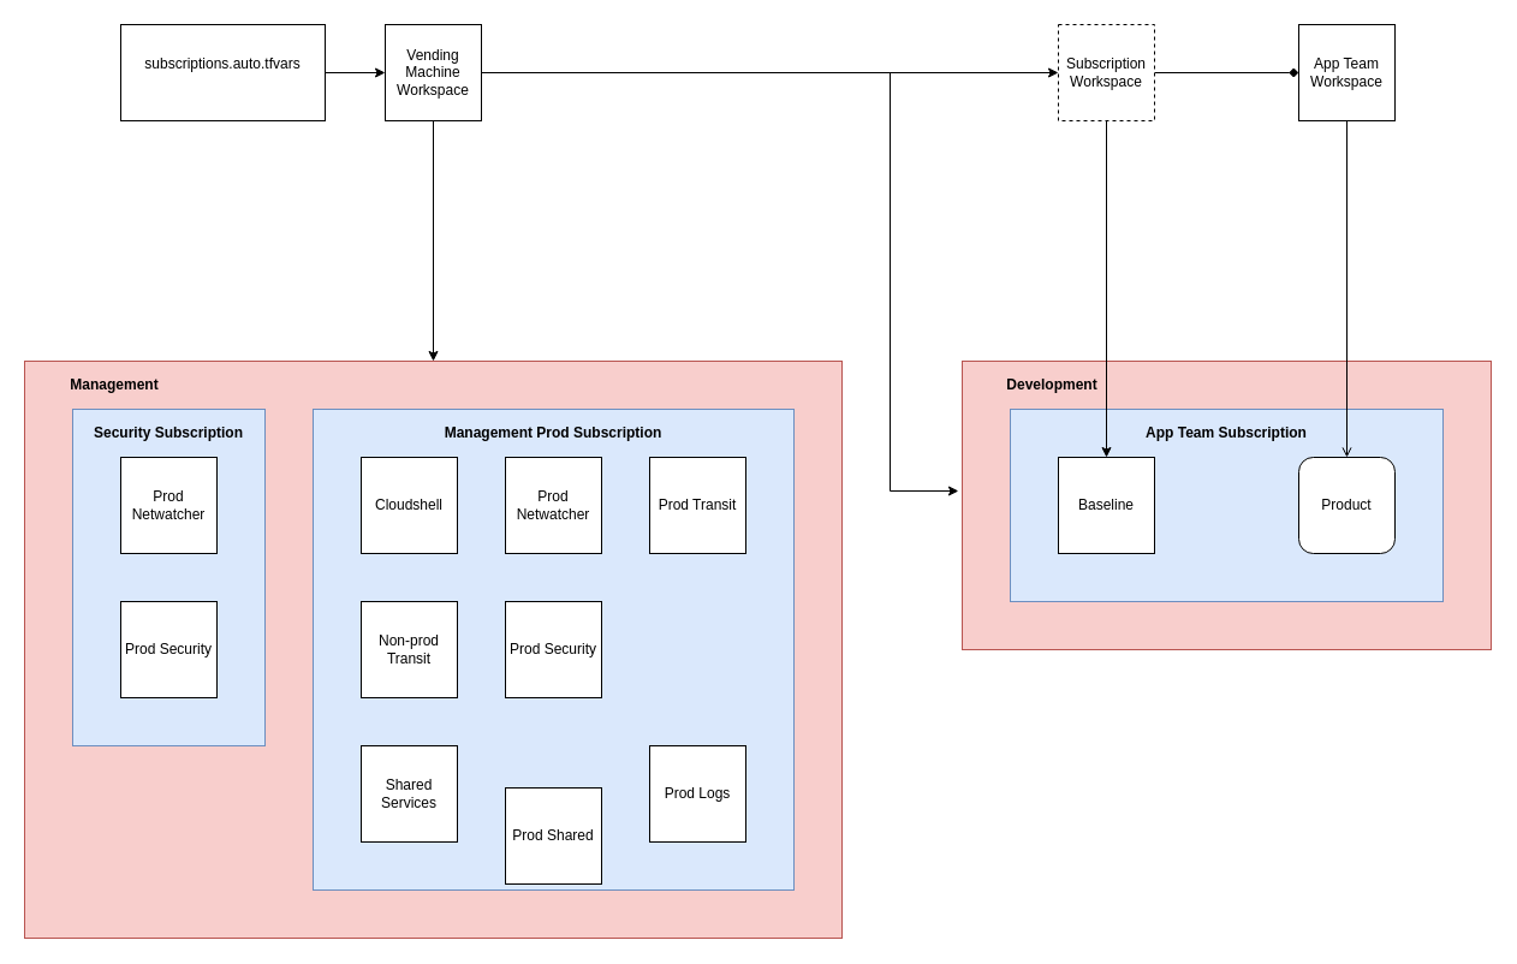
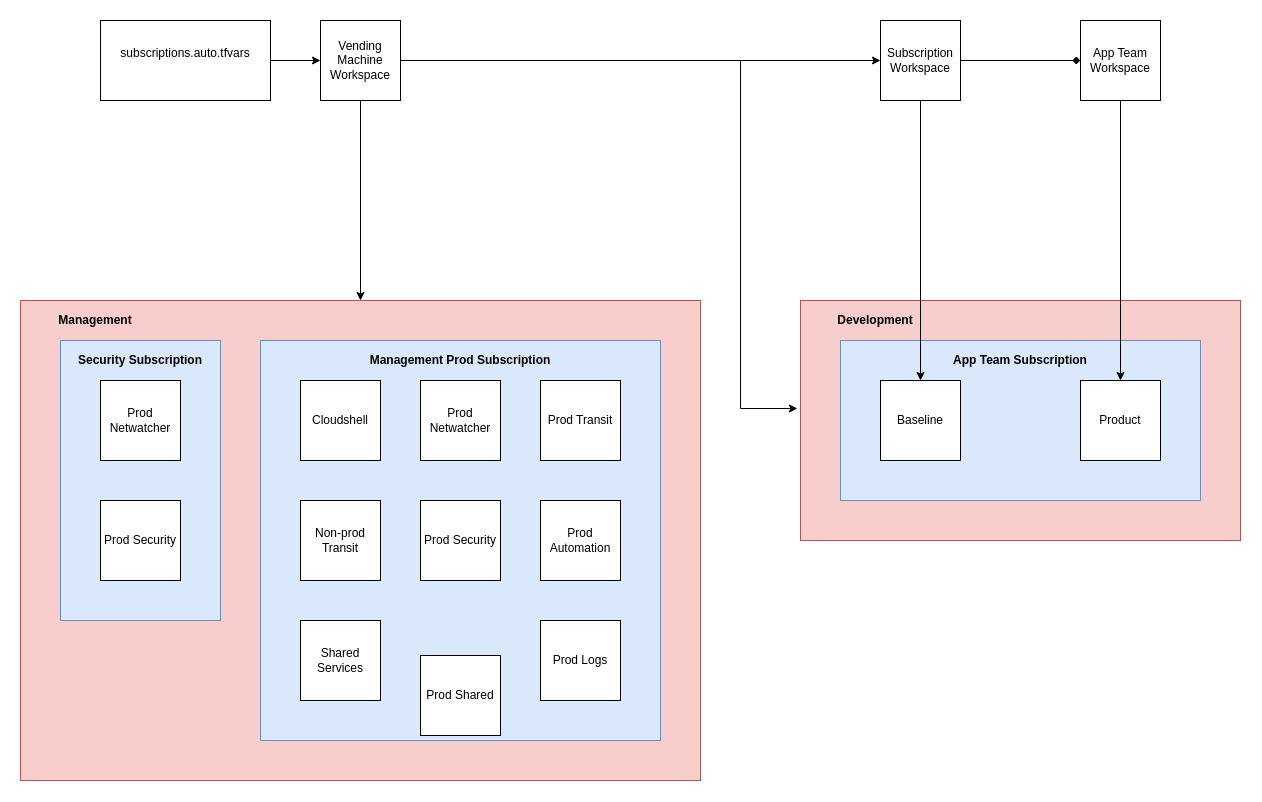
  <mxCell id="0" />
  <mxCell id="1" parent="0" />
  <mxCell id="2" style="edgeStyle=orthogonalEdgeStyle;rounded=0;orthogonalLoop=1;jettySize=auto;html=1;" edge="1" parent="1" source="4" target="10"><mxGeometry relative="1" as="geometry" /></mxCell>
  <mxCell id="3" style="edgeStyle=orthogonalEdgeStyle;rounded=0;orthogonalLoop=1;jettySize=auto;html=1;entryX=-0.007;entryY=0.45;entryDx=0;entryDy=0;entryPerimeter=0;" edge="1" parent="1" source="4" target="30"><mxGeometry relative="1" as="geometry"><Array as="points"><mxPoint x="740" y="60" /><mxPoint x="740" y="408" /></Array></mxGeometry></mxCell>
  <mxCell id="4" value="&lt;div&gt;Vending&lt;/div&gt;&lt;div&gt;Machine&lt;/div&gt;&lt;div&gt;Workspace&lt;/div&gt;" style="whiteSpace=wrap;html=1;aspect=fixed;" parent="1" vertex="1"><mxGeometry x="320" y="20" width="80" height="80" as="geometry" /></mxCell>
  <mxCell id="5" style="edgeStyle=orthogonalEdgeStyle;rounded=0;orthogonalLoop=1;jettySize=auto;html=1;endArrow=diamond;" edge="1" parent="1" source="6" target="28"><mxGeometry relative="1" as="geometry" /></mxCell>
- <mxCell id="6" value="Subscription Workspace" style="whiteSpace=wrap;html=1;aspect=fixed;dashed=1;" parent="1" vertex="1"><mxGeometry x="880" y="20" width="80" height="80" as="geometry" /></mxCell>
+ <mxCell id="6" value="Subscription Workspace" style="whiteSpace=wrap;html=1;aspect=fixed;" parent="1" vertex="1"><mxGeometry x="880" y="20" width="80" height="80" as="geometry" /></mxCell>
  <mxCell id="7" style="edgeStyle=orthogonalEdgeStyle;rounded=0;orthogonalLoop=1;jettySize=auto;html=1;exitX=1;exitY=0.5;exitDx=0;exitDy=0;entryX=0;entryY=0.5;entryDx=0;entryDy=0;" parent="1" source="8" target="4" edge="1"><mxGeometry relative="1" as="geometry" /></mxCell>
  <mxCell id="8" value="&#10;&lt;div&gt;subscriptions.auto.tfvars&lt;/div&gt;&#10;&#10;" style="rounded=0;whiteSpace=wrap;html=1;" parent="1" vertex="1"><mxGeometry x="100" y="20" width="170" height="80" as="geometry" /></mxCell>
  <mxCell id="9" value="" style="group" vertex="1" connectable="0" parent="1"><mxGeometry x="20" y="300" width="680" height="480" as="geometry" /></mxCell>
  <mxCell id="10" value="" style="rounded=0;whiteSpace=wrap;html=1;fillColor=#f8cecc;strokeColor=#b85450;" vertex="1" parent="9"><mxGeometry width="680" height="480" as="geometry" /></mxCell>
  <mxCell id="11" value="" style="rounded=0;whiteSpace=wrap;html=1;fillColor=#dae8fc;strokeColor=#6c8ebf;" vertex="1" parent="9"><mxGeometry x="40" y="40" width="160" height="280" as="geometry" /></mxCell>
  <mxCell id="12" value="" style="rounded=0;whiteSpace=wrap;html=1;fillColor=#dae8fc;strokeColor=#6c8ebf;" vertex="1" parent="9"><mxGeometry x="240" y="40" width="400" height="400" as="geometry" /></mxCell>
  <mxCell id="13" value="&lt;div&gt;Cloudshell&lt;/div&gt;" style="whiteSpace=wrap;html=1;aspect=fixed;" parent="9" vertex="1"><mxGeometry x="280" y="80" width="80" height="80" as="geometry" /></mxCell>
  <mxCell id="14" value="&lt;div&gt;Non-prod Transit&lt;/div&gt;" style="whiteSpace=wrap;html=1;aspect=fixed;" vertex="1" parent="9"><mxGeometry x="280" y="200" width="80" height="80" as="geometry" /></mxCell>
  <mxCell id="15" value="Prod Netwatcher" style="whiteSpace=wrap;html=1;aspect=fixed;" vertex="1" parent="9"><mxGeometry x="400" y="80" width="80" height="80" as="geometry" /></mxCell>
  <mxCell id="16" value="Prod Security" style="whiteSpace=wrap;html=1;aspect=fixed;" vertex="1" parent="9"><mxGeometry x="400" y="200" width="80" height="80" as="geometry" /></mxCell>
  <mxCell id="17" value="&lt;div&gt;Shared Services&lt;br&gt;&lt;/div&gt;" style="whiteSpace=wrap;html=1;aspect=fixed;" vertex="1" parent="9"><mxGeometry x="280" y="320" width="80" height="80" as="geometry" /></mxCell>
  <mxCell id="18" value="&lt;div&gt;Prod Shared&lt;br&gt;&lt;/div&gt;" style="whiteSpace=wrap;html=1;aspect=fixed;" vertex="1" parent="9"><mxGeometry x="400" y="355" width="80" height="80" as="geometry" /></mxCell>
  <mxCell id="19" value="&lt;div&gt;Prod Transit&lt;br&gt;&lt;/div&gt;" style="whiteSpace=wrap;html=1;aspect=fixed;" vertex="1" parent="9"><mxGeometry x="520" y="80" width="80" height="80" as="geometry" /></mxCell>
  <mxCell id="20" value="&lt;div&gt;Prod Logs&lt;/div&gt;" style="whiteSpace=wrap;html=1;aspect=fixed;" vertex="1" parent="9"><mxGeometry x="520" y="320" width="80" height="80" as="geometry" /></mxCell>
+ <mxCell id="21" value="&lt;div&gt;Prod Automation&lt;br&gt;&lt;/div&gt;" style="whiteSpace=wrap;html=1;aspect=fixed;" vertex="1" parent="9"><mxGeometry x="520" y="200" width="80" height="80" as="geometry" /></mxCell>
  <mxCell id="22" value="Prod Security" style="whiteSpace=wrap;html=1;aspect=fixed;" vertex="1" parent="9"><mxGeometry x="80" y="200" width="80" height="80" as="geometry" /></mxCell>
  <mxCell id="23" value="Prod Netwatcher" style="whiteSpace=wrap;html=1;aspect=fixed;" vertex="1" parent="9"><mxGeometry x="80" y="80" width="80" height="80" as="geometry" /></mxCell>
  <mxCell id="24" value="&lt;div&gt;Management Prod Subscription&lt;/div&gt;" style="text;html=1;strokeColor=none;fillColor=none;align=center;verticalAlign=middle;whiteSpace=wrap;rounded=0;fontStyle=1" vertex="1" parent="9"><mxGeometry x="345" y="50" width="190" height="20" as="geometry" /></mxCell>
  <mxCell id="25" value="Security Subscription" style="text;html=1;strokeColor=none;fillColor=none;align=center;verticalAlign=middle;whiteSpace=wrap;rounded=0;fontStyle=1" vertex="1" parent="9"><mxGeometry x="50" y="50" width="140" height="20" as="geometry" /></mxCell>
  <mxCell id="26" value="Management" style="text;html=1;strokeColor=none;fillColor=none;align=center;verticalAlign=middle;whiteSpace=wrap;rounded=0;fontStyle=1" vertex="1" parent="9"><mxGeometry x="40" y="10" width="70" height="20" as="geometry" /></mxCell>
  <mxCell id="27" value="" style="endArrow=classic;html=1;exitX=1;exitY=0.5;exitDx=0;exitDy=0;entryX=0;entryY=0.5;entryDx=0;entryDy=0;" edge="1" parent="1" source="4" target="6"><mxGeometry width="50" height="50" relative="1" as="geometry"><mxPoint x="380" y="410" as="sourcePoint" /><mxPoint x="430" y="360" as="targetPoint" /></mxGeometry></mxCell>
  <mxCell id="28" value="App Team Workspace" style="whiteSpace=wrap;html=1;aspect=fixed;" vertex="1" parent="1"><mxGeometry x="1080" y="20" width="80" height="80" as="geometry" /></mxCell>
  <mxCell id="29" value="" style="group" vertex="1" connectable="0" parent="1"><mxGeometry x="800" y="300" width="440" height="240" as="geometry" /></mxCell>
  <mxCell id="30" value="" style="rounded=0;whiteSpace=wrap;html=1;fillColor=#f8cecc;strokeColor=#b85450;" vertex="1" parent="29"><mxGeometry width="440" height="240" as="geometry" /></mxCell>
  <mxCell id="31" value="" style="rounded=0;whiteSpace=wrap;html=1;fillColor=#dae8fc;strokeColor=#6c8ebf;" vertex="1" parent="29"><mxGeometry x="40" y="40" width="360" height="160" as="geometry" /></mxCell>
  <mxCell id="32" value="Baseline" style="whiteSpace=wrap;html=1;aspect=fixed;" parent="29" vertex="1"><mxGeometry x="80" y="80" width="80" height="80" as="geometry" /></mxCell>
- <mxCell id="33" value="&lt;div&gt;Product&lt;/div&gt;" style="whiteSpace=wrap;html=1;aspect=fixed;rounded=1;" vertex="1" parent="29"><mxGeometry x="280" y="80" width="80" height="80" as="geometry" /></mxCell>
+ <mxCell id="33" value="&lt;div&gt;Product&lt;/div&gt;" style="whiteSpace=wrap;html=1;aspect=fixed;" vertex="1" parent="29"><mxGeometry x="280" y="80" width="80" height="80" as="geometry" /></mxCell>
  <mxCell id="34" value="Development" style="text;html=1;strokeColor=none;fillColor=none;align=center;verticalAlign=middle;whiteSpace=wrap;rounded=0;fontStyle=1" vertex="1" parent="29"><mxGeometry x="40" y="10" width="70" height="20" as="geometry" /></mxCell>
  <mxCell id="35" value="App Team Subscription" style="text;html=1;strokeColor=none;fillColor=none;align=center;verticalAlign=middle;whiteSpace=wrap;rounded=0;fontStyle=1" vertex="1" parent="29"><mxGeometry x="150" y="50" width="140" height="20" as="geometry" /></mxCell>
  <mxCell id="36" style="edgeStyle=orthogonalEdgeStyle;rounded=0;orthogonalLoop=1;jettySize=auto;html=1;" edge="1" parent="1" source="6" target="32"><mxGeometry relative="1" as="geometry" /></mxCell>
- <mxCell id="37" style="edgeStyle=orthogonalEdgeStyle;rounded=0;orthogonalLoop=1;jettySize=auto;html=1;endArrow=open;" edge="1" parent="1" source="28" target="33"><mxGeometry relative="1" as="geometry" /></mxCell>
+ <mxCell id="37" style="edgeStyle=orthogonalEdgeStyle;rounded=0;orthogonalLoop=1;jettySize=auto;html=1;" edge="1" parent="1" source="28" target="33"><mxGeometry relative="1" as="geometry" /></mxCell>
